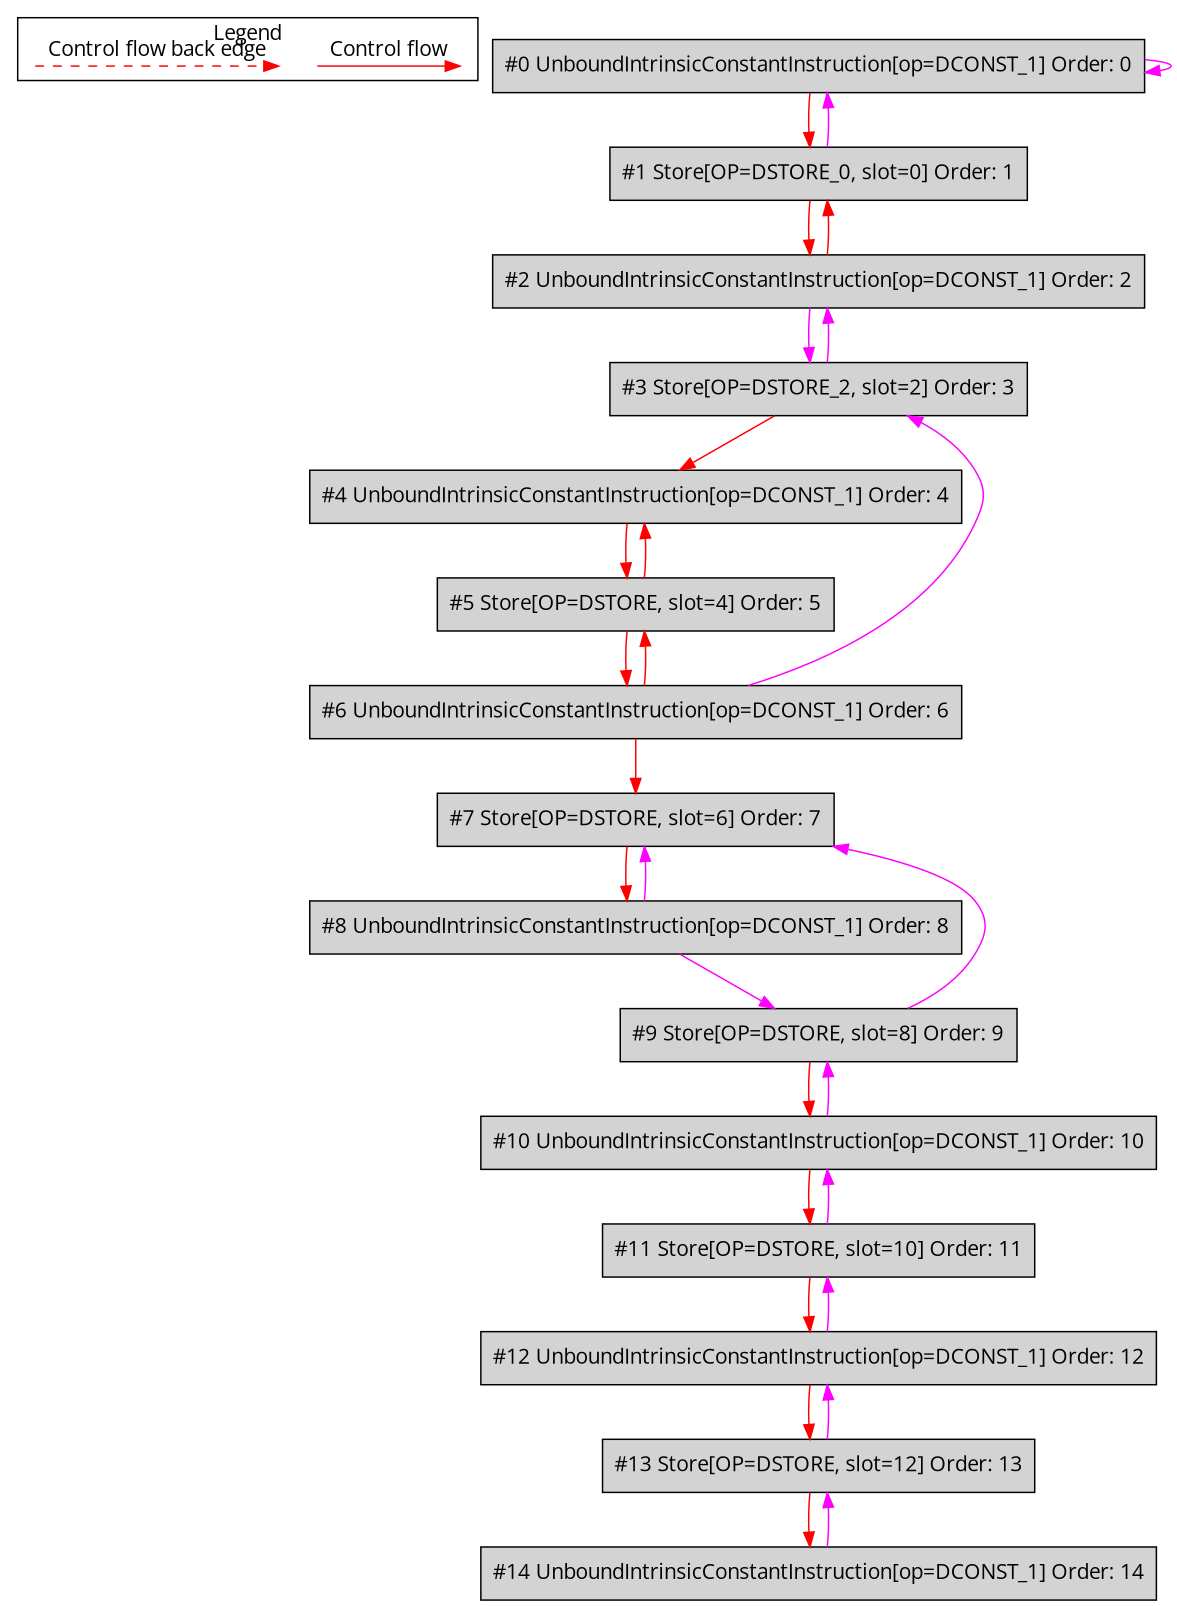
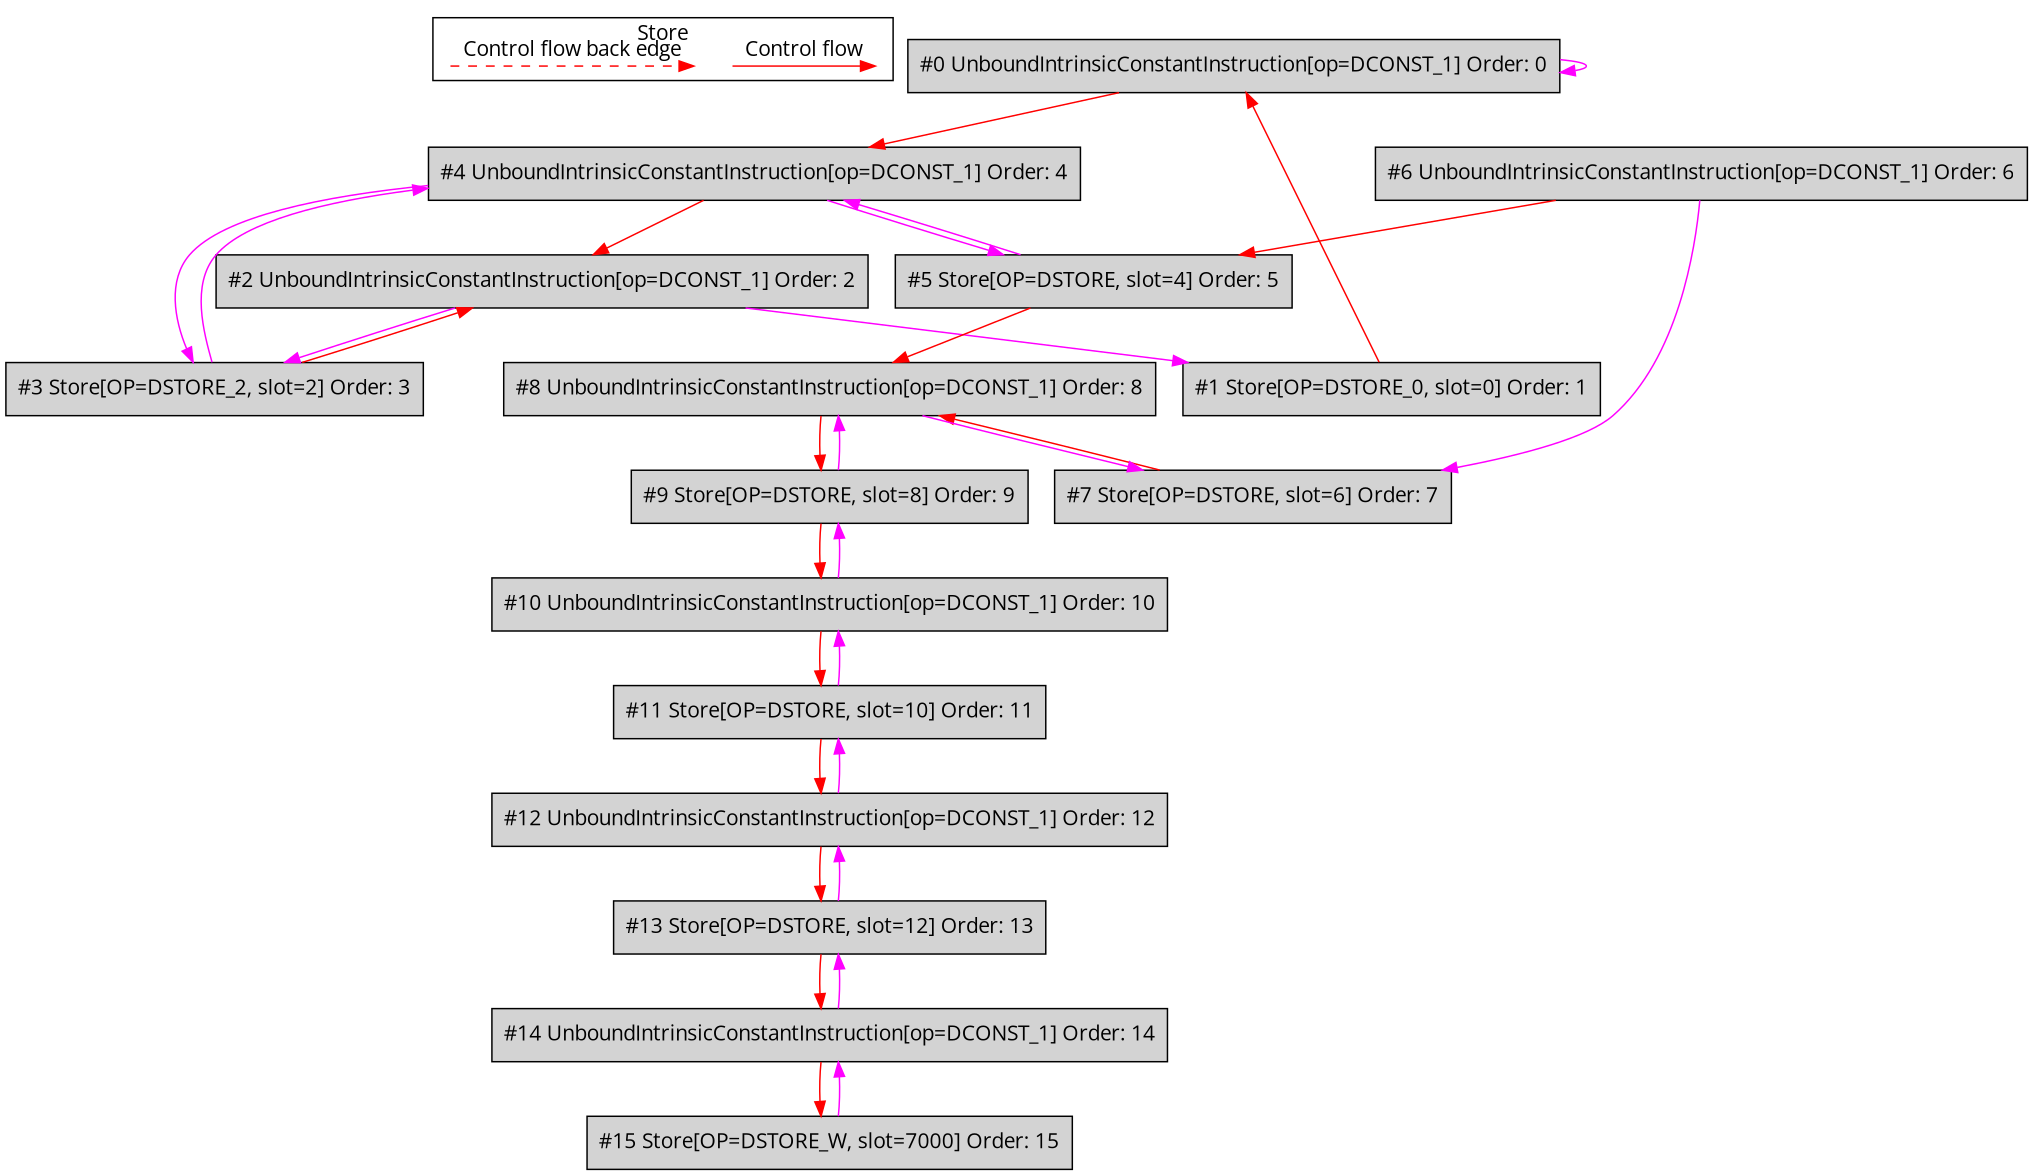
  digraph {
    fontname="Open Sans"
    ordering=in
    node [fontname="Open Sans" shape=box style=filled fillcolor=lightgrey]
    edge [color=red fontname="Open Sans"]
    c0 [shape=point style=invis fillcolor=""]
    c1 [shape=point style=invis fillcolor=""]
    c2 [shape=point style=invis fillcolor=""]
    c3 [shape=point style=invis fillcolor=""]
    n5 [label="#0 UnboundIntrinsicConstantInstruction[op=DCONST_1] Order: 0"]
    n6 [label="#1 Store[OP=DSTORE_0, slot=0] Order: 1"]
    n7 [label="#2 UnboundIntrinsicConstantInstruction[op=DCONST_1] Order: 2"]
    n8 [label="#3 Store[OP=DSTORE_2, slot=2] Order: 3"]
    n9 [label="#4 UnboundIntrinsicConstantInstruction[op=DCONST_1] Order: 4"]
    n10 [label="#5 Store[OP=DSTORE, slot=4] Order: 5"]
    n11 [label="#6 UnboundIntrinsicConstantInstruction[op=DCONST_1] Order: 6"]
    n12 [label="#7 Store[OP=DSTORE, slot=6] Order: 7"]
    n13 [label="#8 UnboundIntrinsicConstantInstruction[op=DCONST_1] Order: 8"]
    n14 [label="#9 Store[OP=DSTORE, slot=8] Order: 9"]
    n15 [label="#10 UnboundIntrinsicConstantInstruction[op=DCONST_1] Order: 10"]
    n16 [label="#11 Store[OP=DSTORE, slot=10] Order: 11"]
    n17 [label="#12 UnboundIntrinsicConstantInstruction[op=DCONST_1] Order: 12"]
    n18 [label="#13 Store[OP=DSTORE, slot=12] Order: 13"]
    n19 [label="#14 UnboundIntrinsicConstantInstruction[op=DCONST_1] Order: 14"]
+   n20 [label="#15 Store[OP=DSTORE_W, slot=7000] Order: 15"]
    subgraph cluster_1 {
-     label=Legend
+     label=Store
      subgraph sub_2 {
        label=Legend
        rank=same
        c0
        c1
        c2
        c3
      }
    }
    c0 -> c1 [label="Control flow" style=solid]
    c2 -> c3 [label="Control flow back edge" style=dashed]
    n5 -> n5 [color=fuchsia]
-   n5 -> n6
-   n6 -> n5 [color=fuchsia]
-   n6 -> n7
-   n7 -> n6
+   n5 -> n9
+   n6 -> n5
+   n9 -> n7
+   n7 -> n6 [color=fuchsia]
    n7 -> n8 [color=fuchsia]
-   n8 -> n7 [color=fuchsia]
-   n8 -> n9
-   n11 -> n8 [color=fuchsia]
-   n9 -> n10
-   n10 -> n9
-   n10 -> n11
+   n8 -> n7
+   n8 -> n9 [color=fuchsia]
+   n9 -> n8 [color=fuchsia]
+   n9 -> n10 [color=fuchsia]
+   n10 -> n9 [color=fuchsia]
+   n10 -> n13
    n11 -> n10
-   n11 -> n12
+   n11 -> n12 [color=fuchsia]
    n12 -> n13
    n13 -> n12 [color=fuchsia]
-   n13 -> n14 [color=fuchsia]
-   n14 -> n12 [color=fuchsia]
+   n13 -> n14
+   n14 -> n13 [color=fuchsia]
    n14 -> n15
    n15 -> n14 [color=fuchsia]
    n15 -> n16
    n16 -> n15 [color=fuchsia]
    n16 -> n17
    n17 -> n16 [color=fuchsia]
    n17 -> n18
    n18 -> n17 [color=fuchsia]
    n18 -> n19
    n19 -> n18 [color=fuchsia]
+   n19 -> n20
+   n20 -> n19 [color=fuchsia]
  }
